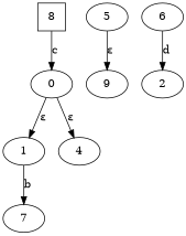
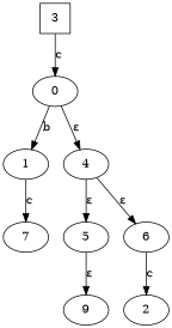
  digraph {
    rankdir=TB
    0
    1
    4
    7
    5
    6
    9
    2
-   8 [shape=square]
-   0 -> 1 [label="ɛ"]
+   8 [shape=square label=3]
+   0 -> 1 [label=b]
    0 -> 4 [label="ɛ"]
-   1 -> 7 [label=b]
+   1 -> 7 [label=c]
+   4 -> 5 [label="ɛ"]
+   4 -> 6 [label="ɛ"]
    5 -> 9 [label="ɛ"]
-   6 -> 2 [label=d]
+   6 -> 2 [label=c]
    8 -> 0 [label=c]
  }
